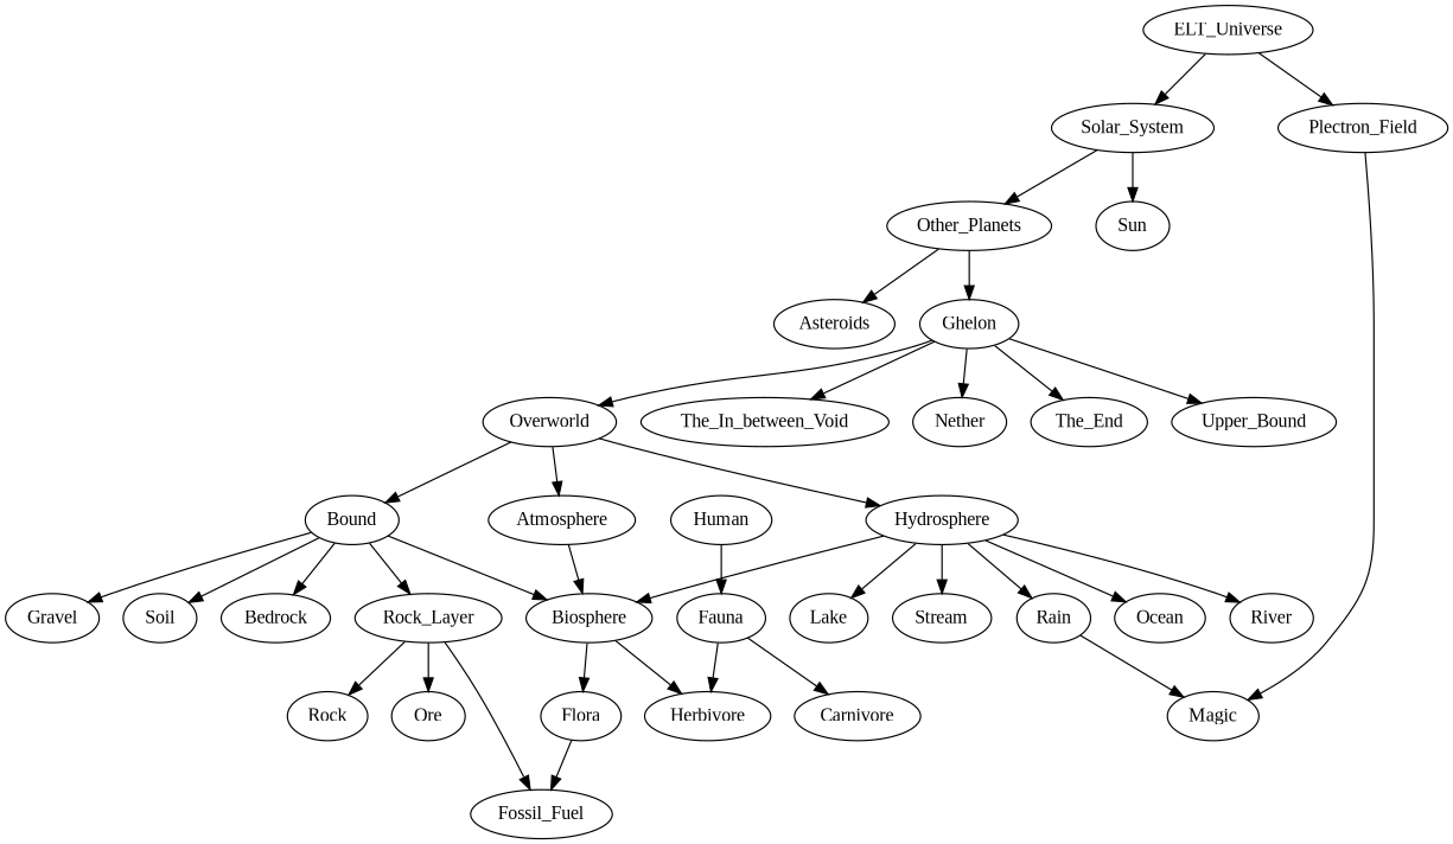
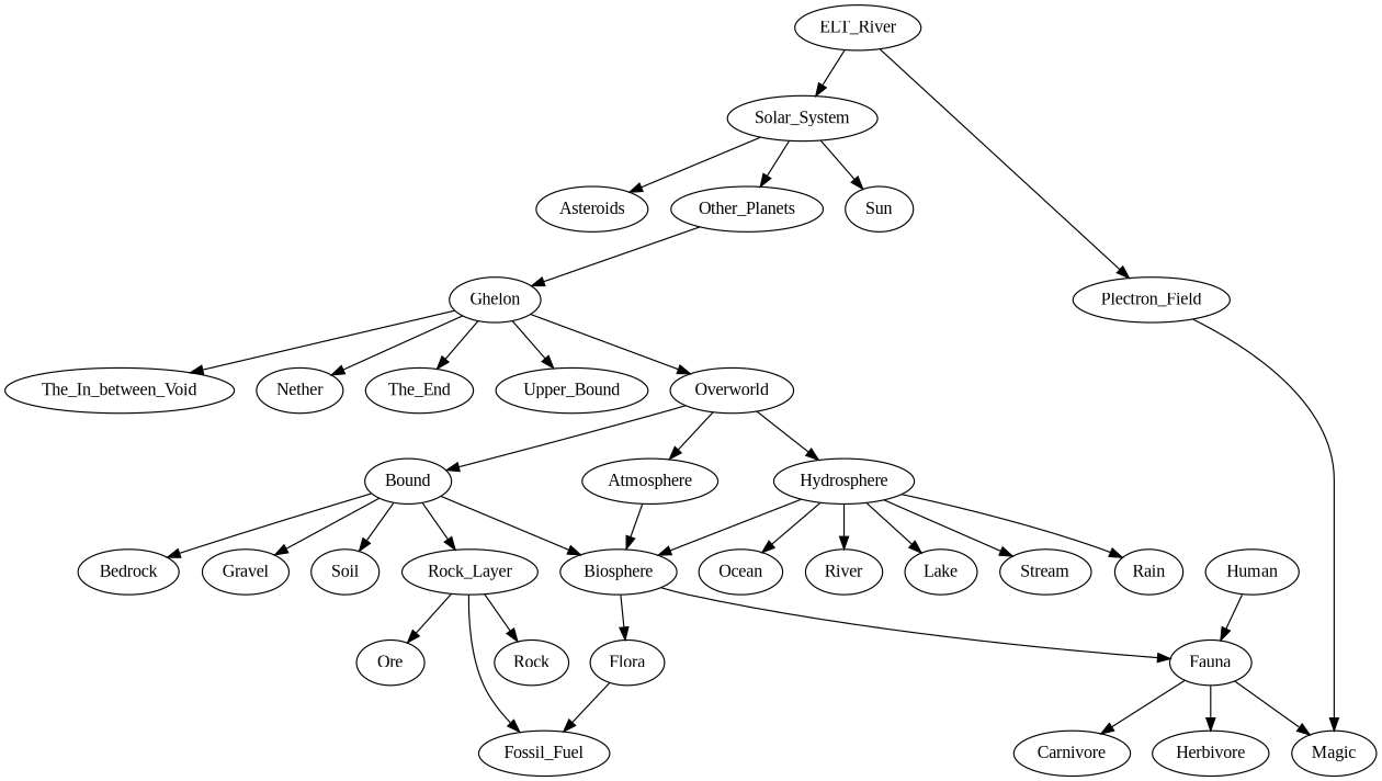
  digraph {
    fontname="Liberation Serif"
    node [fontname="Liberation Serif"]
    edge [fontname="Liberation Serif"]
-   ELT_Universe
+   ELT_Universe [label=ELT_River]
    Solar_System
    Plectron_Field
    Sun
    Asteroids
    Other_Planets
    Magic
    Ghelon
    Overworld
    The_In_between_Void
    Nether
    The_End
    Upper_Bound
    n14 [label=Bound]
    Atmosphere
    Hydrosphere
    Biosphere
    Gravel
    Soil
    Rock_Layer
    Bedrock
    Ocean
    River
    Lake
    Stream
    Rain
    Flora
    Fauna
    Rock
    Ore
    Fossil_Fuel
    Carnivore
    Herbivore
    Human
    ELT_Universe -> Solar_System
    ELT_Universe -> Plectron_Field
    Solar_System -> Sun
-   Other_Planets -> Asteroids
+   Solar_System -> Asteroids
    Solar_System -> Other_Planets
    Plectron_Field -> Magic
    Other_Planets -> Ghelon
    Ghelon -> Overworld
    Ghelon -> The_In_between_Void
    Ghelon -> Nether
    Ghelon -> The_End
    Ghelon -> Upper_Bound
    Overworld -> n14
    Overworld -> Atmosphere
    Overworld -> Hydrosphere
    n14 -> Biosphere
    n14 -> Gravel
    n14 -> Soil
    n14 -> Rock_Layer
    n14 -> Bedrock
    Atmosphere -> Biosphere
    Hydrosphere -> Biosphere
    Hydrosphere -> Ocean
    Hydrosphere -> River
    Hydrosphere -> Lake
    Hydrosphere -> Stream
    Hydrosphere -> Rain
    Biosphere -> Flora
-   Biosphere -> Herbivore
+   Biosphere -> Fauna
    Rock_Layer -> Rock
    Rock_Layer -> Ore
    Rock_Layer -> Fossil_Fuel
    Flora -> Fossil_Fuel
-   Rain -> Magic
+   Fauna -> Magic
    Fauna -> Carnivore
    Fauna -> Herbivore
    Human -> Fauna
  }
